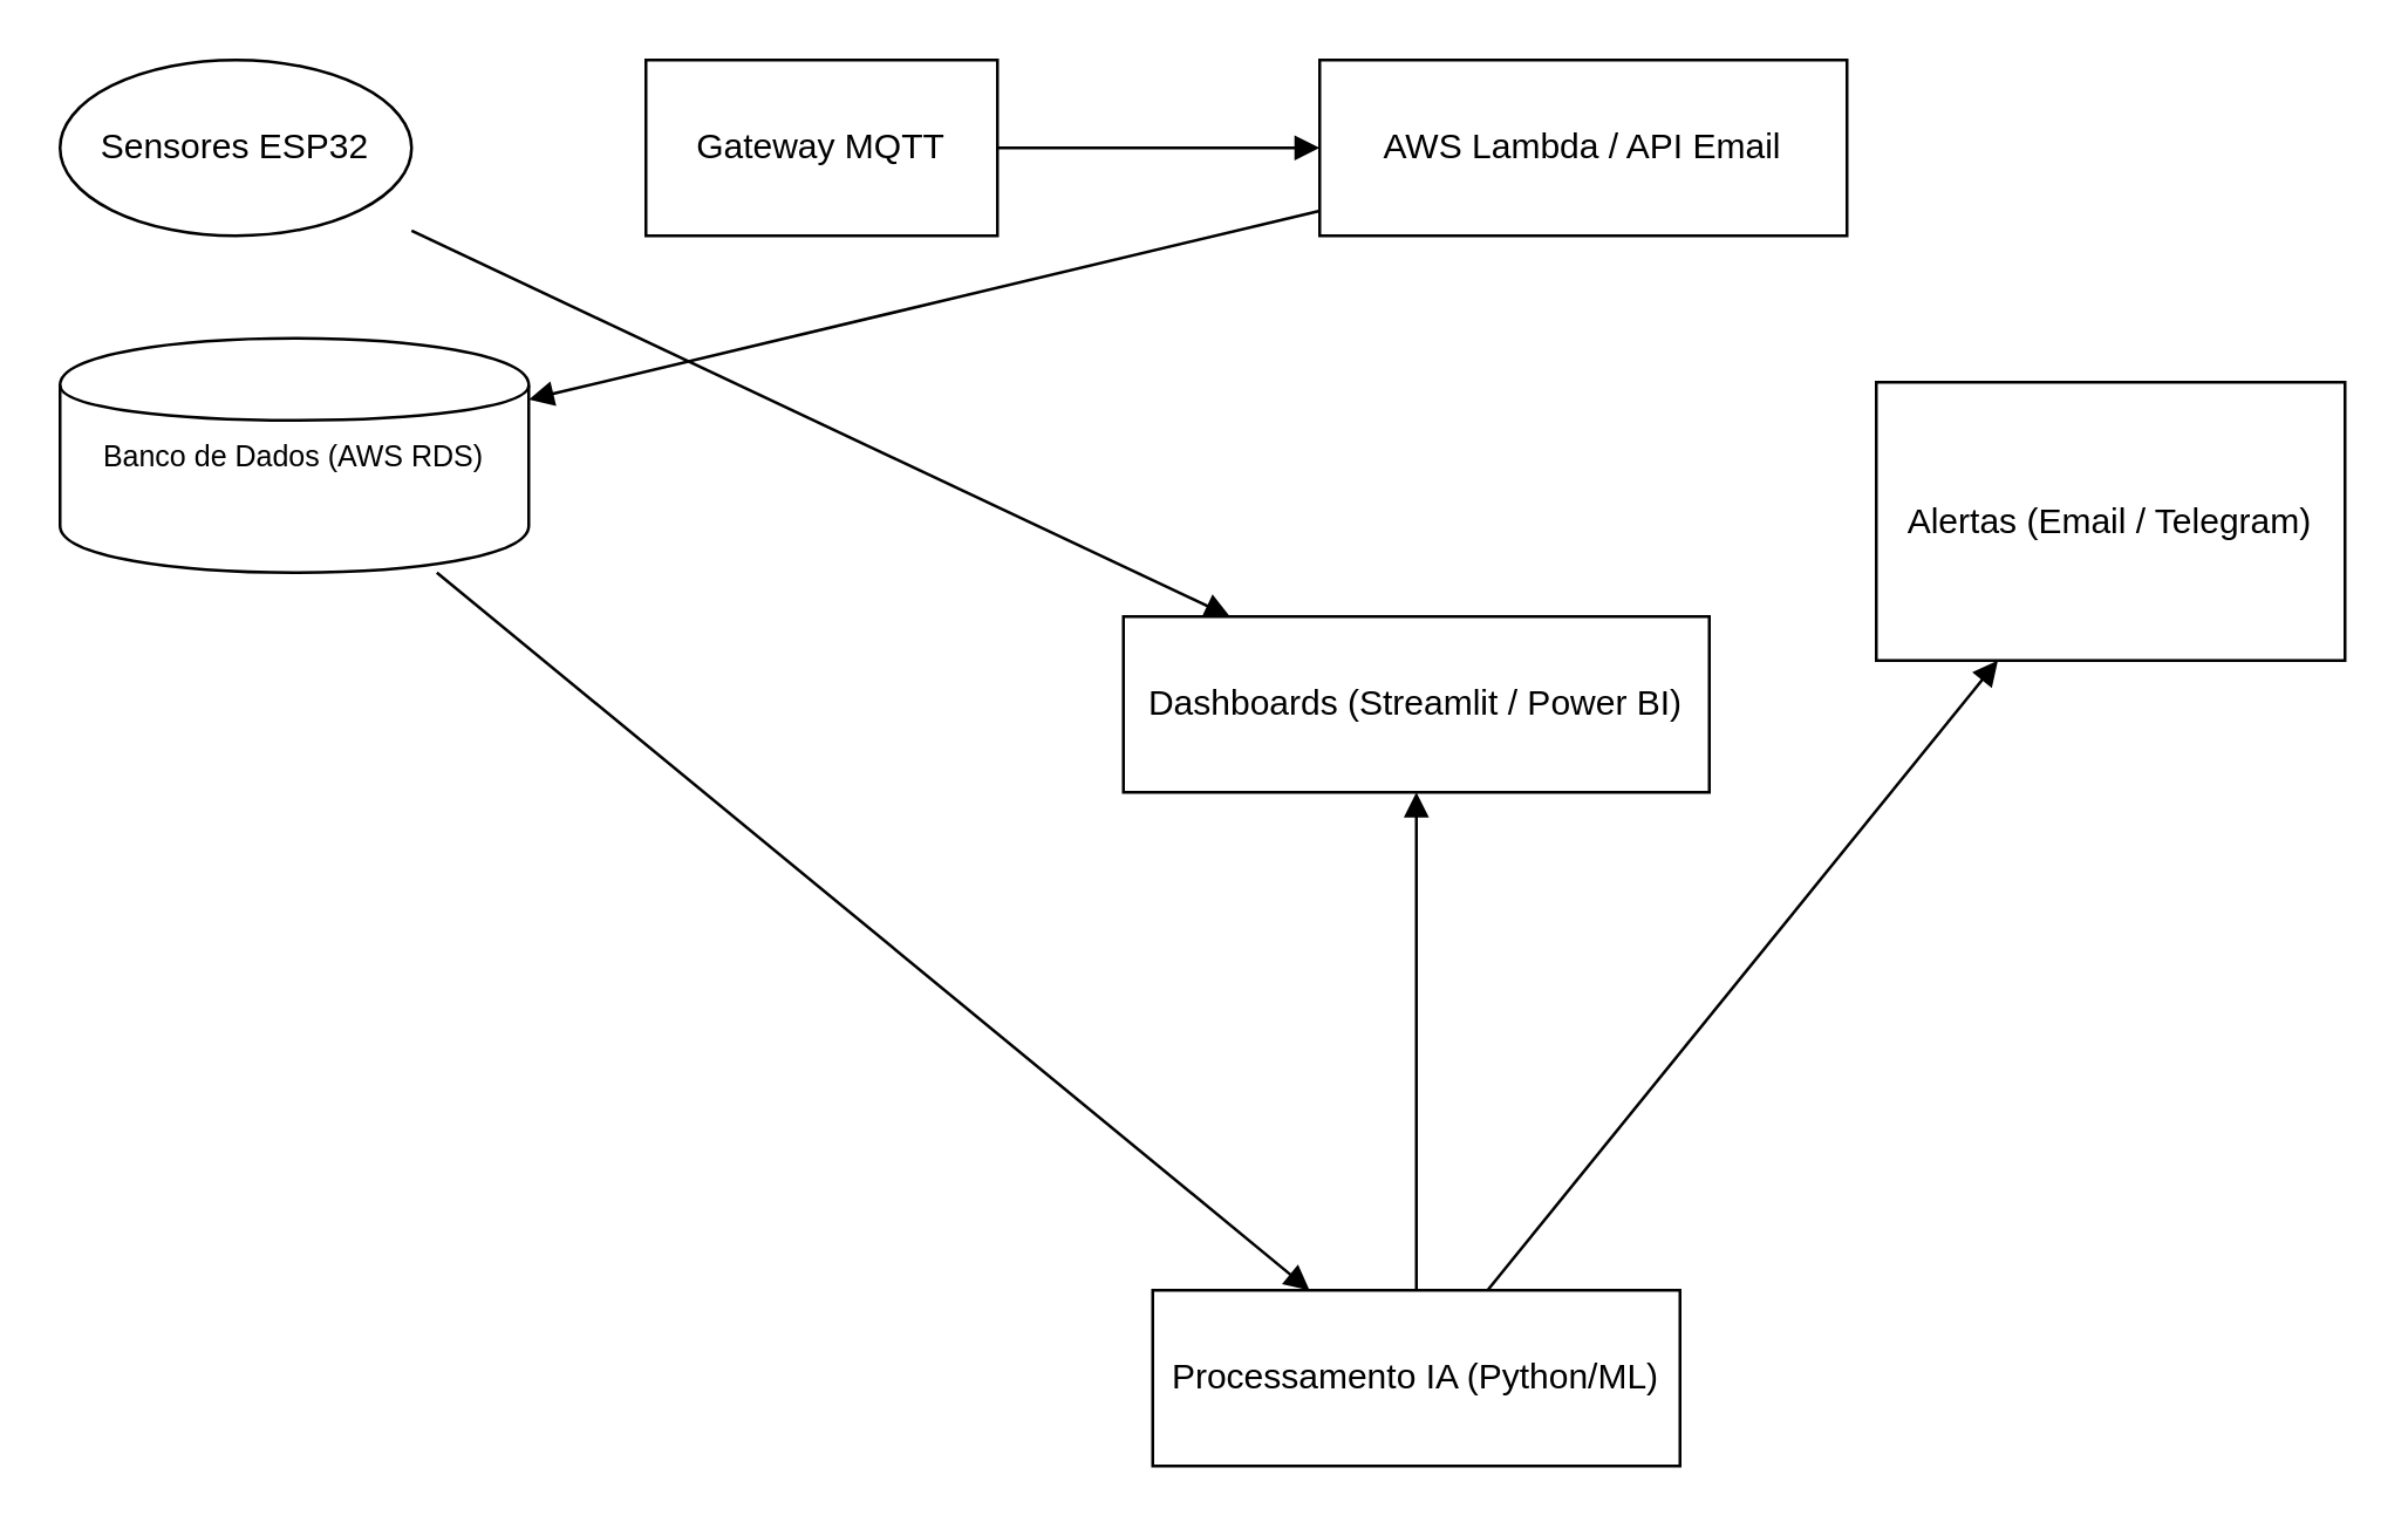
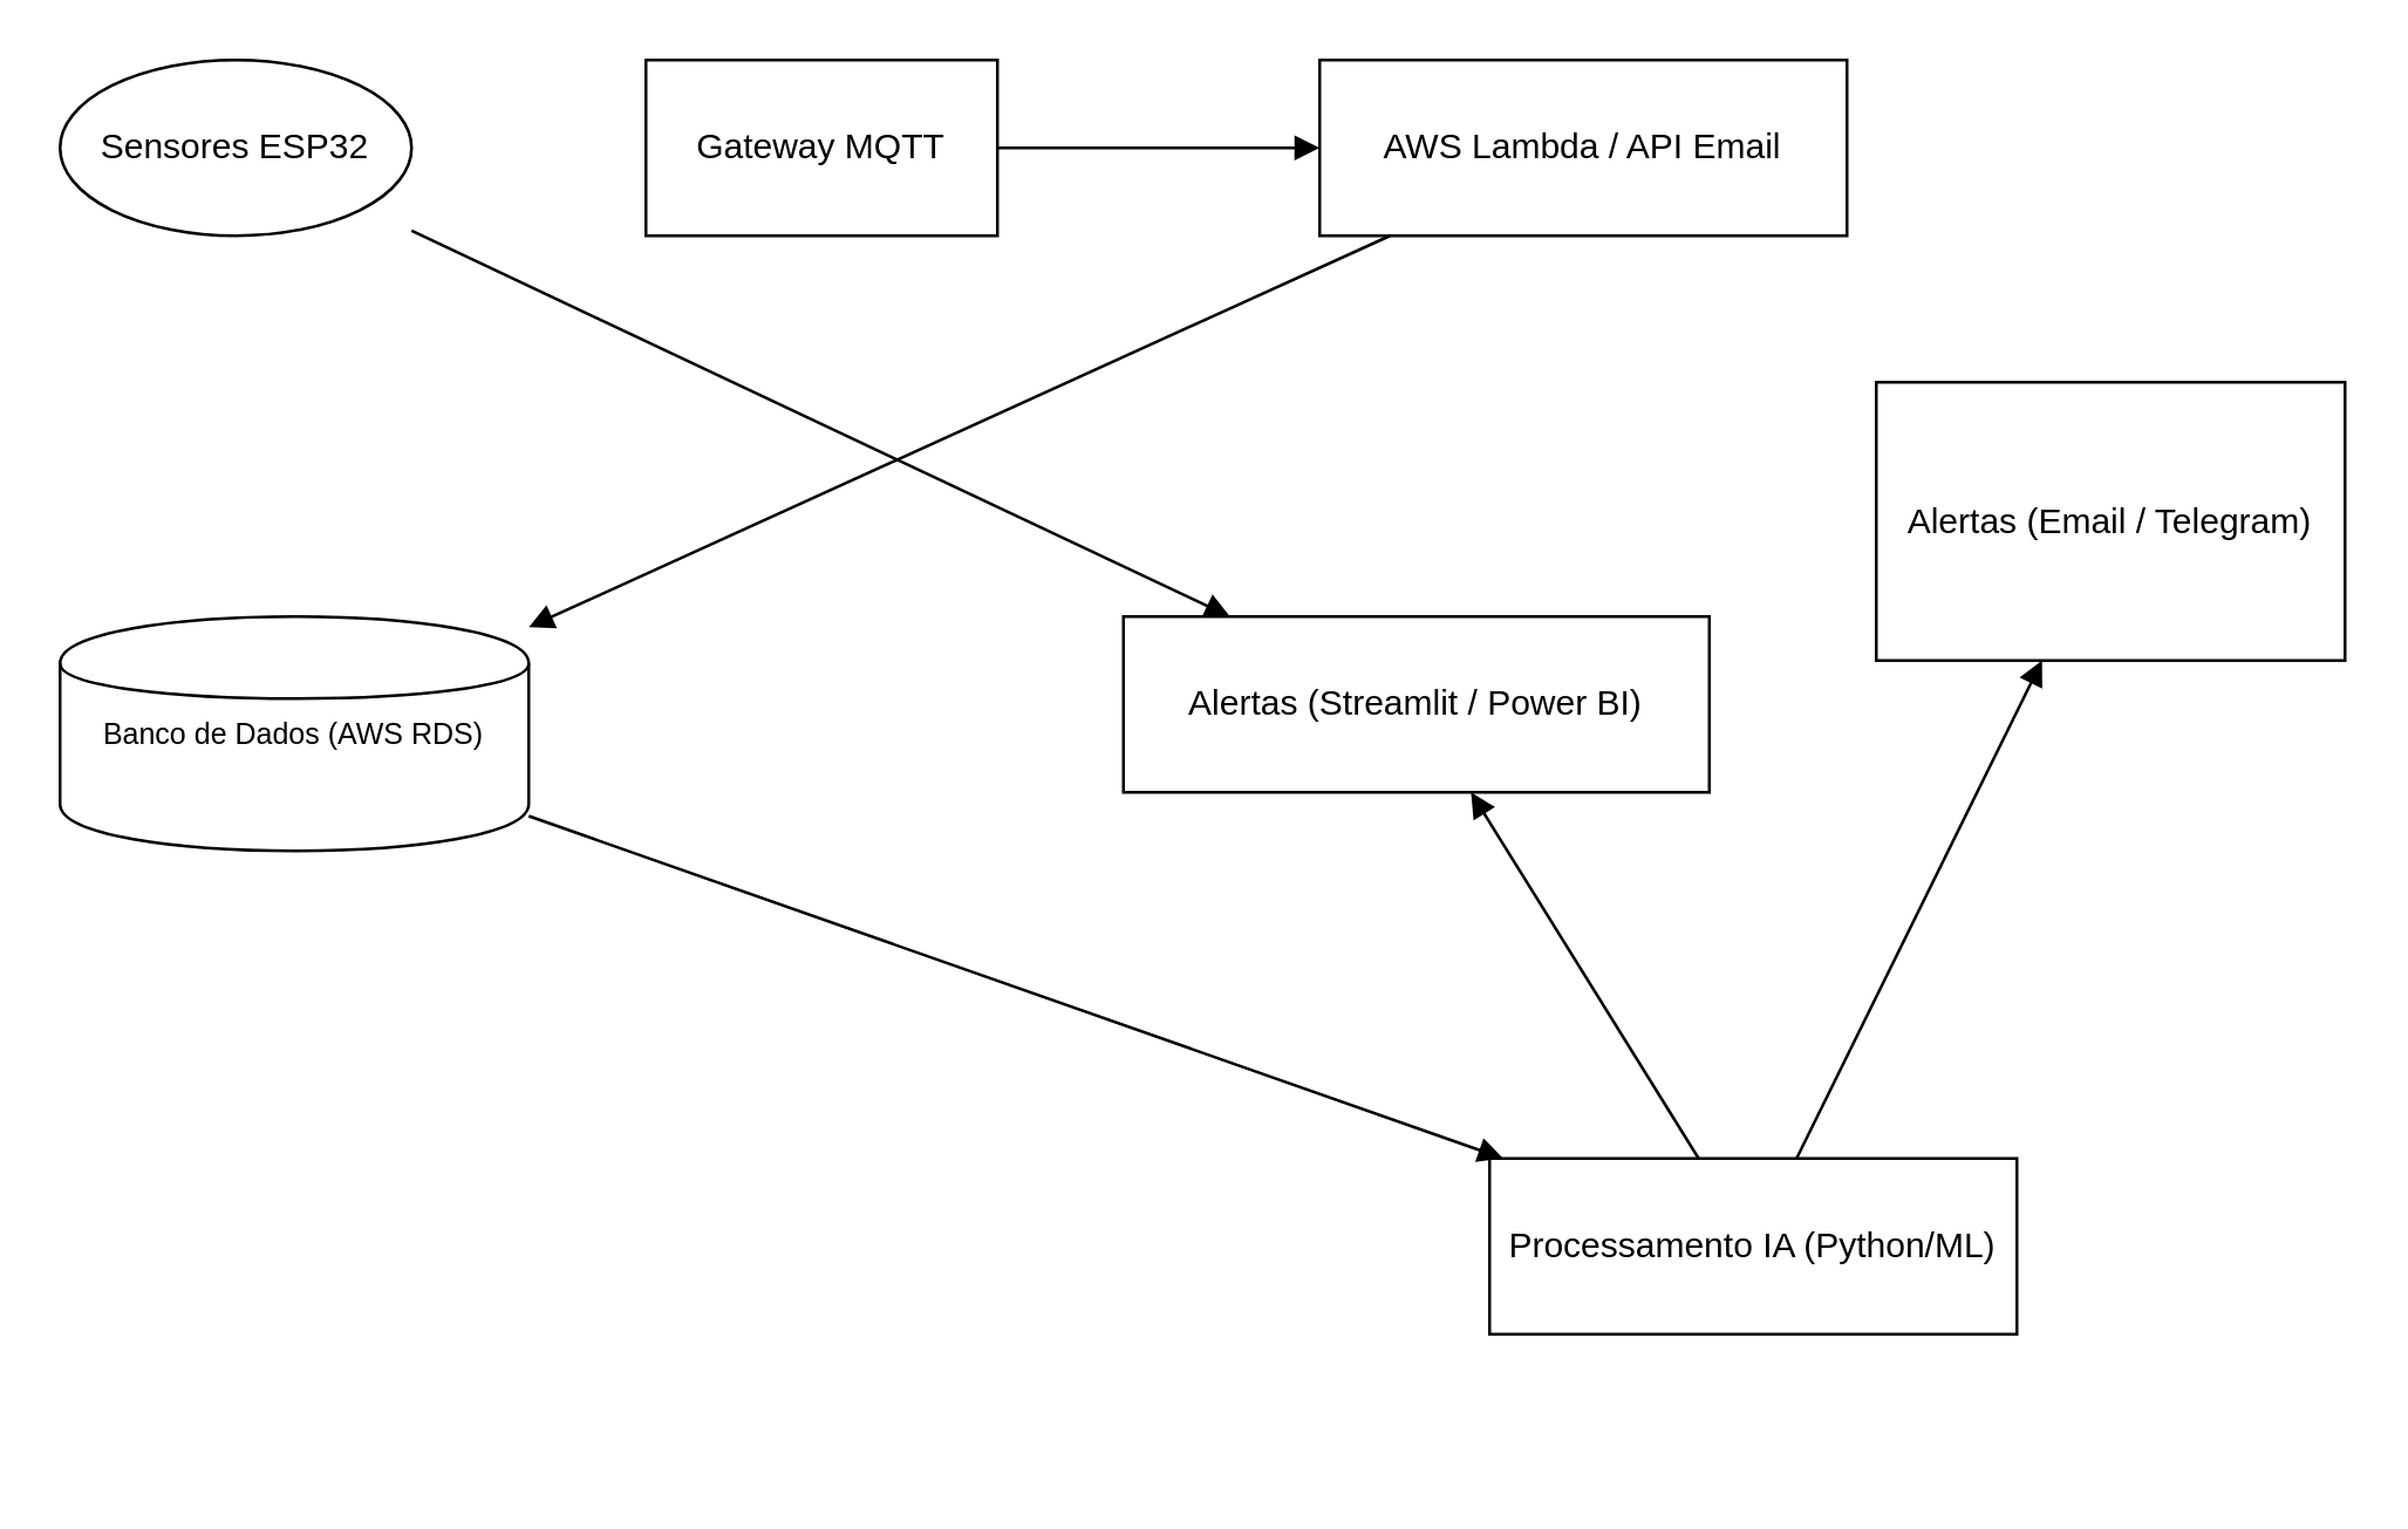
  <mxCell id="0" />
  <mxCell id="1" parent="0" />
  <mxCell id="2" value="Sensores ESP32" style="shape=ellipse;whiteSpace=wrap;html=1;" parent="1" vertex="1"><mxGeometry x="20" y="20" width="120" height="60" as="geometry" /></mxCell>
  <mxCell id="3" value="Gateway MQTT" style="shape=rectangle;whiteSpace=wrap;html=1;" parent="1" vertex="1"><mxGeometry x="220" y="20" width="120" height="60" as="geometry" /></mxCell>
  <mxCell id="4" value="AWS Lambda / API Email" style="shape=rectangle;whiteSpace=wrap;html=1;" parent="1" vertex="1"><mxGeometry x="450" y="20" width="180" height="60" as="geometry" /></mxCell>
- <mxCell id="5" value="&lt;font style=&quot;font-size: 10px;&quot;&gt;Banco de Dados (AWS RDS)&lt;/font&gt;" style="shape=cylinder;whiteSpace=wrap;html=1;" parent="1" vertex="1"><mxGeometry x="20" y="115" width="160" height="80" as="geometry" /></mxCell>
- <mxCell id="6" value="Processamento IA (Python/ML)" style="shape=rectangle;whiteSpace=wrap;html=1;" parent="1" vertex="1"><mxGeometry x="393" y="440" width="180" height="60" as="geometry" /></mxCell>
- <mxCell id="7" value="Dashboards (Streamlit / Power BI)" style="shape=rectangle;whiteSpace=wrap;html=1;" parent="1" vertex="1"><mxGeometry x="383" y="210" width="200" height="60" as="geometry" /></mxCell>
+ <mxCell id="5" value="&lt;font style=&quot;font-size: 10px;&quot;&gt;Banco de Dados (AWS RDS)&lt;/font&gt;" style="shape=cylinder;whiteSpace=wrap;html=1;" parent="1" vertex="1"><mxGeometry x="20" y="210" width="160" height="80" as="geometry" /></mxCell>
+ <mxCell id="6" value="Processamento IA (Python/ML)" style="shape=rectangle;whiteSpace=wrap;html=1;" parent="1" vertex="1"><mxGeometry x="508" y="395" width="180" height="60" as="geometry" /></mxCell>
+ <mxCell id="7" value="Alertas (Streamlit / Power BI)" style="shape=rectangle;whiteSpace=wrap;html=1;" parent="1" vertex="1"><mxGeometry x="383" y="210" width="200" height="60" as="geometry" /></mxCell>
  <mxCell id="8" value="Alertas (Email / Telegram)" style="shape=rectangle;whiteSpace=wrap;html=1;" parent="1" vertex="1"><mxGeometry x="640" y="130" width="160" height="95" as="geometry" /></mxCell>
  <mxCell id="9" style="endArrow=block;" parent="1" source="2" target="7" edge="1"><mxGeometry relative="1" as="geometry" /></mxCell>
  <mxCell id="10" style="endArrow=block;" parent="1" source="3" target="4" edge="1"><mxGeometry relative="1" as="geometry" /></mxCell>
  <mxCell id="11" style="endArrow=block;" parent="1" source="4" target="5" edge="1"><mxGeometry relative="1" as="geometry" /></mxCell>
  <mxCell id="12" style="endArrow=block;" parent="1" source="5" target="6" edge="1"><mxGeometry relative="1" as="geometry" /></mxCell>
  <mxCell id="13" style="endArrow=block;" parent="1" source="6" target="7" edge="1"><mxGeometry relative="1" as="geometry" /></mxCell>
  <mxCell id="14" style="endArrow=block;" parent="1" source="6" target="8" edge="1"><mxGeometry relative="1" as="geometry" /></mxCell>
